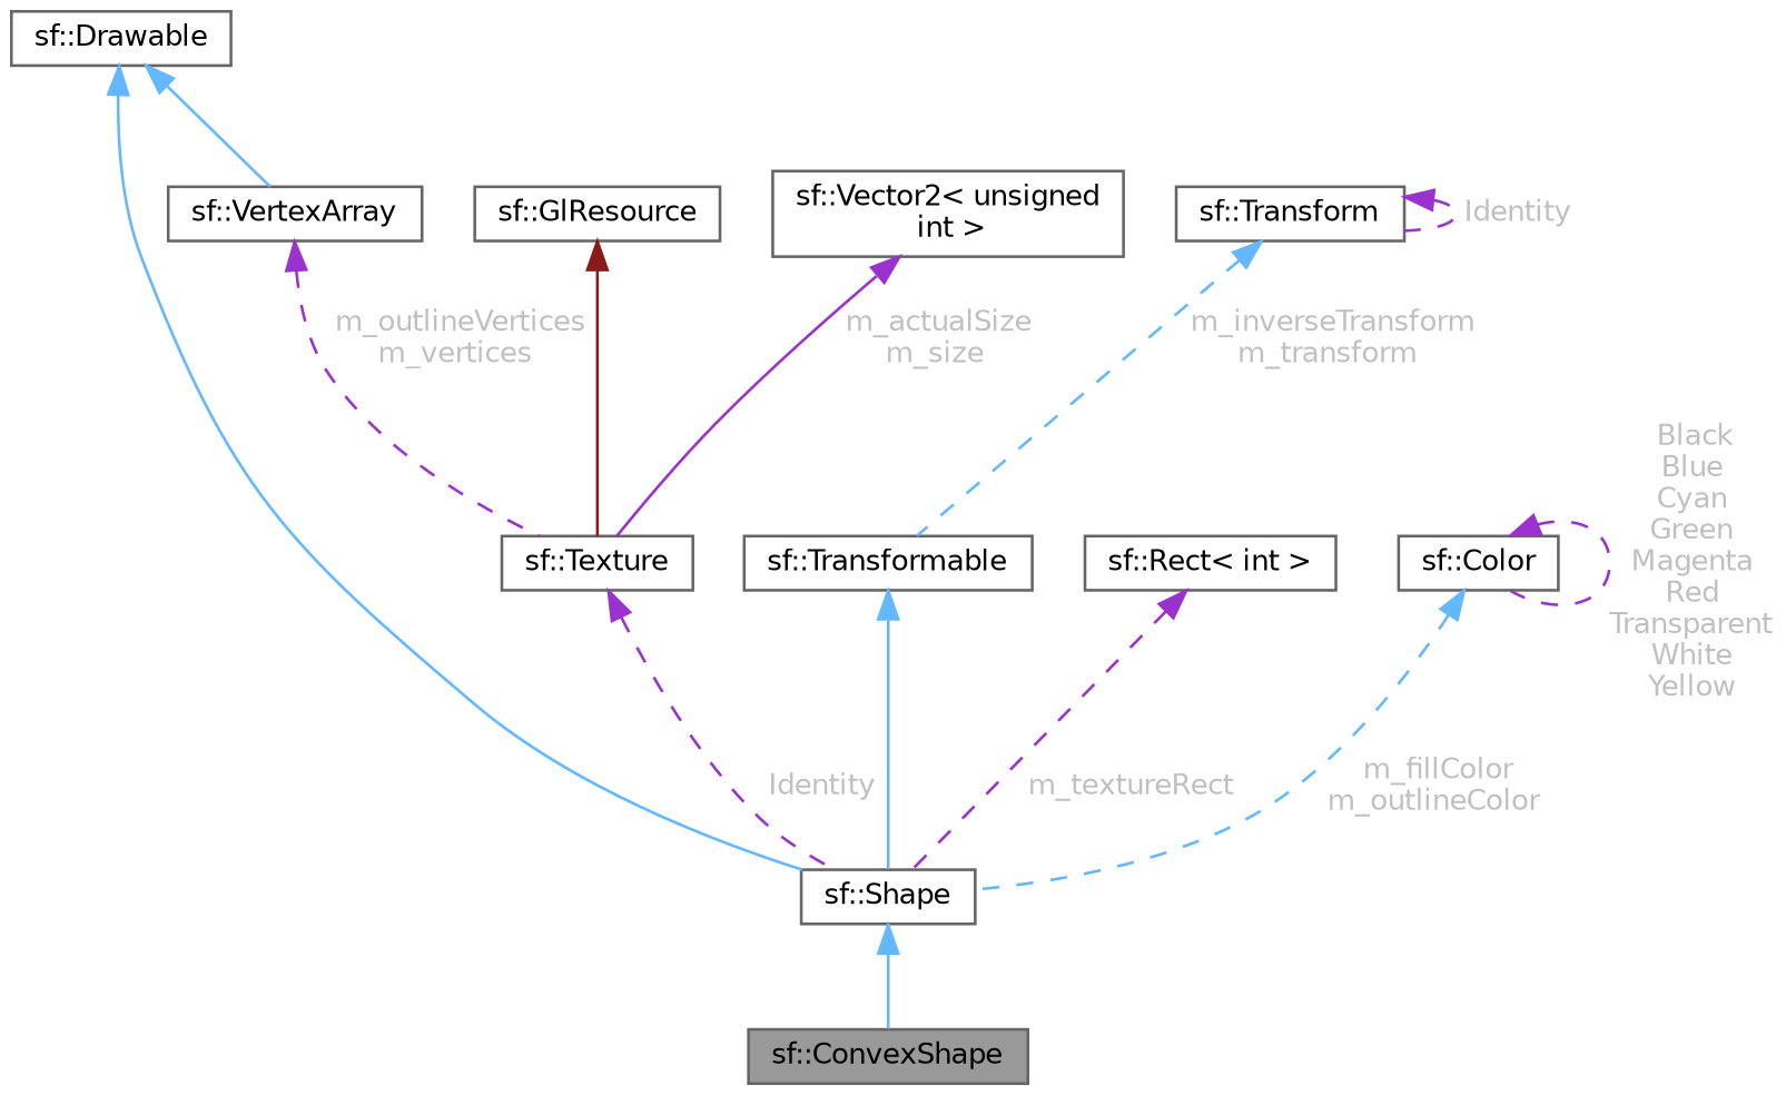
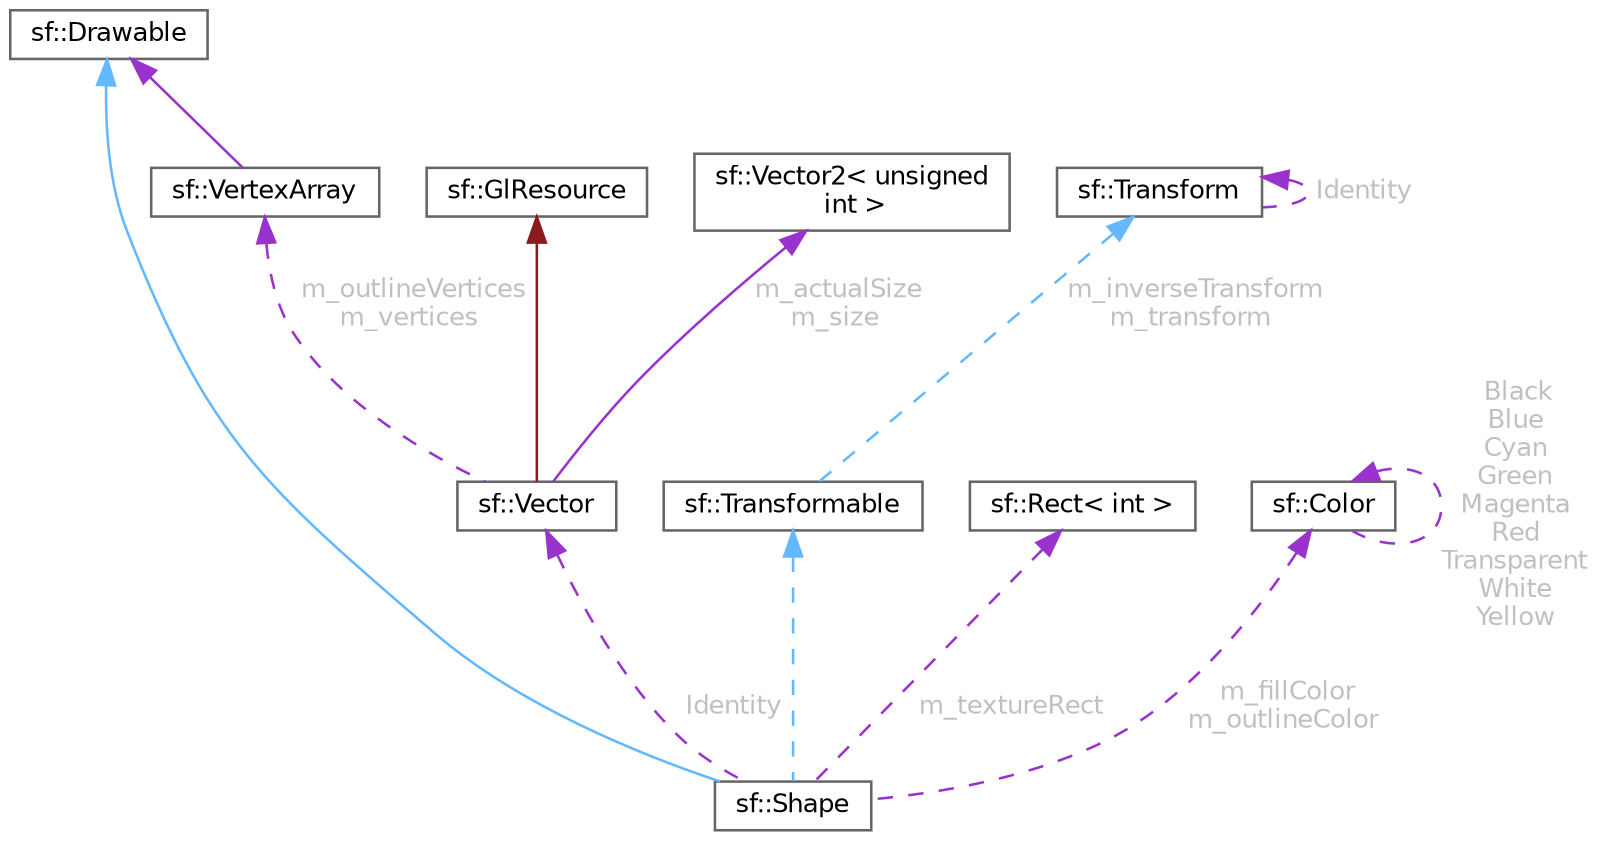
  digraph {
    rankdir=TB
    node [color=gray40 fillcolor=white fontname=Helvetica fontsize=10 shape=box style=filled]
    edge [color=darkorchid3 dir=back fontname=Helvetica fontsize=10 labelfontname=Helvetica labelfontsize=10 style=dashed fontcolor=grey]
-   n1 [fillcolor=grey60 fontcolor=black height=0.2 label="sf::ConvexShape" width=0.4]
    n2 [height=0.2 label="sf::Shape" width=0.4]
    n3 [height=0.2 label="sf::Drawable" width=0.4]
    n4 [height=0.2 label="sf::VertexArray" width=0.4]
-   n5 [height=0.2 label="sf::Texture" width=0.4]
+   n5 [height=0.2 label="sf::Vector" width=0.4]
    n6 [height=0.2 label="sf::Transformable" width=0.4]
    n7 [height=0.2 label="sf::Transform" width=0.4]
    n8 [height=0.2 label="sf::GlResource" width=0.4]
    n9 [height=0.2 label="sf::Vector2\< unsigned\l int \>" width=0.4]
    n10 [height=0.2 label="sf::Rect\< int \>" width=0.4]
    n11 [height=0.2 label="sf::Color" width=0.4]
-   n2 -> n1 [color=steelblue1 style=solid fontcolor=""]
    n3 -> n2 [color=steelblue1 style=solid fontcolor=""]
-   n3 -> n4 [color=steelblue1 style=solid fontcolor=""]
+   n3 -> n4 [style=solid fontcolor=""]
    n4 -> n5 [label=" m_outlineVertices\nm_vertices"]
    n5 -> n2 [label=" Identity"]
-   n6 -> n2 [color=steelblue1 style=solid fontcolor=""]
+   n6 -> n2 [color=steelblue1 fontcolor=""]
    n7 -> n6 [color=steelblue1 label=" m_inverseTransform\nm_transform"]
    n7 -> n7 [label=" Identity"]
    n8 -> n5 [color=firebrick4 style=solid fontcolor=""]
    n9 -> n5 [label=" m_actualSize\nm_size" style=solid]
    n10 -> n2 [label=" m_textureRect"]
-   n11 -> n2 [color=steelblue1 label=" m_fillColor\nm_outlineColor"]
+   n11 -> n2 [label=" m_fillColor\nm_outlineColor"]
    n11 -> n11 [label=" Black\nBlue\nCyan\nGreen\nMagenta\nRed\nTransparent\nWhite\nYellow"]
  }
